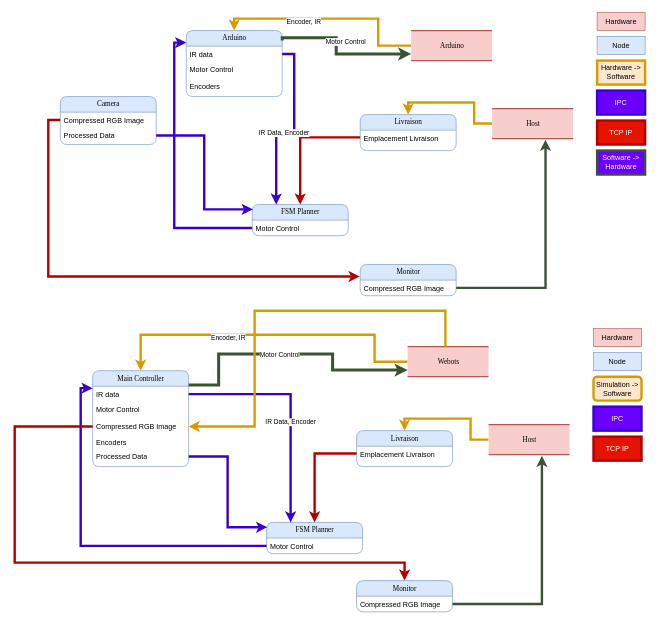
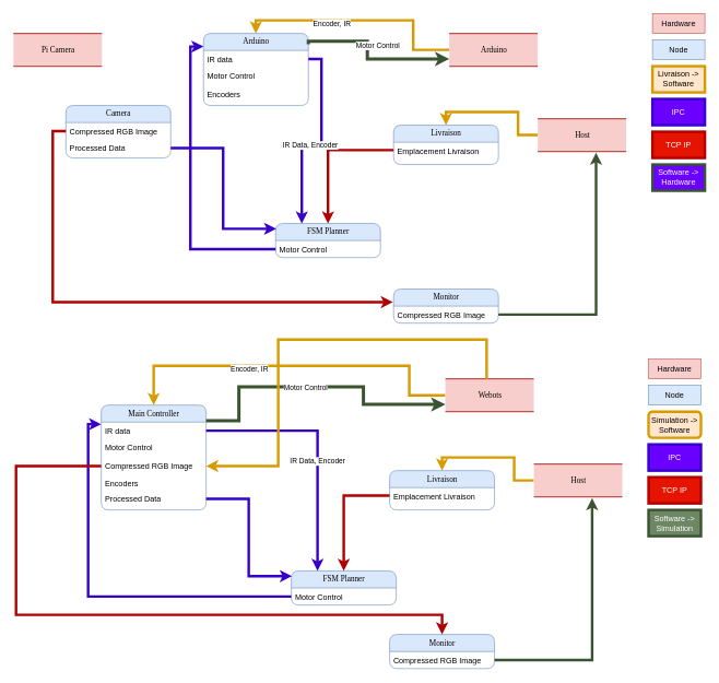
  <mxCell id="0" />
  <mxCell id="1" parent="0" />
  <mxCell id="2" value="Camera" style="swimlane;html=1;fontStyle=0;childLayout=stackLayout;horizontal=1;startSize=26;fillColor=#dae8fc;horizontalStack=0;resizeParent=1;resizeLast=0;collapsible=1;marginBottom=0;swimlaneFillColor=#ffffff;align=center;rounded=1;shadow=0;comic=0;labelBackgroundColor=none;strokeWidth=1;fontFamily=Verdana;fontSize=12;strokeColor=#6c8ebf;" parent="1" vertex="1"><mxGeometry x="100" y="160" width="160" height="80" as="geometry" /></mxCell>
  <mxCell id="3" value="Compressed RGB Image" style="text;html=1;strokeColor=none;fillColor=none;spacingLeft=4;spacingRight=4;whiteSpace=wrap;overflow=hidden;rotatable=0;points=[[0,0.5],[1,0.5]];portConstraint=eastwest;" parent="2" vertex="1"><mxGeometry y="26" width="160" height="26" as="geometry" /></mxCell>
  <mxCell id="4" value="Processed Data" style="text;html=1;strokeColor=none;fillColor=none;spacingLeft=4;spacingRight=4;whiteSpace=wrap;overflow=hidden;rotatable=0;points=[[0,0.5],[1,0.5]];portConstraint=eastwest;" parent="2" vertex="1"><mxGeometry y="52" width="160" height="26" as="geometry" /></mxCell>
  <mxCell id="5" value="Arduino" style="swimlane;html=1;fontStyle=0;childLayout=stackLayout;horizontal=1;startSize=26;fillColor=#dae8fc;horizontalStack=0;resizeParent=1;resizeLast=0;collapsible=1;marginBottom=0;swimlaneFillColor=#ffffff;align=center;rounded=1;shadow=0;comic=0;labelBackgroundColor=none;strokeWidth=1;fontFamily=Verdana;fontSize=12;strokeColor=#6c8ebf;" parent="1" vertex="1"><mxGeometry x="310" y="50" width="160" height="110" as="geometry" /></mxCell>
  <mxCell id="6" value="IR data" style="text;html=1;strokeColor=none;fillColor=none;spacingLeft=4;spacingRight=4;whiteSpace=wrap;overflow=hidden;rotatable=0;points=[[0,0.5],[1,0.5]];portConstraint=eastwest;" parent="5" vertex="1"><mxGeometry y="26" width="160" height="26" as="geometry" /></mxCell>
  <mxCell id="7" value="Motor Control" style="text;html=1;strokeColor=none;fillColor=none;spacingLeft=4;spacingRight=4;whiteSpace=wrap;overflow=hidden;rotatable=0;points=[[0,0.5],[1,0.5]];portConstraint=eastwest;" parent="5" vertex="1"><mxGeometry y="52" width="160" height="28" as="geometry" /></mxCell>
  <mxCell id="8" value="Encoders" style="text;html=1;strokeColor=none;fillColor=none;spacingLeft=4;spacingRight=4;whiteSpace=wrap;overflow=hidden;rotatable=0;points=[[0,0.5],[1,0.5]];portConstraint=eastwest;" parent="5" vertex="1"><mxGeometry y="80" width="160" height="30" as="geometry" /></mxCell>
+ <mxCell id="9" value="Pi Camera" style="html=1;rounded=0;shadow=0;comic=0;labelBackgroundColor=none;strokeWidth=2;fontFamily=Verdana;fontSize=12;align=center;shape=mxgraph.ios7ui.horLines;fillColor=#f8cecc;strokeColor=#b85450;" parent="1" vertex="1"><mxGeometry x="20" y="50" width="135" height="50" as="geometry" /></mxCell>
  <mxCell id="10" style="edgeStyle=orthogonalEdgeStyle;rounded=0;orthogonalLoop=1;jettySize=auto;html=1;entryX=0.5;entryY=0;entryDx=0;entryDy=0;fillColor=#ffe6cc;strokeColor=#d79b00;strokeWidth=4;" parent="1" source="12" target="5" edge="1"><mxGeometry relative="1" as="geometry"><Array as="points"><mxPoint x="630" y="75" /><mxPoint x="630" y="30" /><mxPoint x="390" y="30" /></Array></mxGeometry></mxCell>
  <mxCell id="11" value="Encoder, IR" style="edgeLabel;html=1;align=center;verticalAlign=middle;resizable=0;points=[];" parent="10" vertex="1" connectable="0"><mxGeometry x="0.257" y="4" relative="1" as="geometry"><mxPoint x="1" as="offset" /></mxGeometry></mxCell>
  <mxCell id="12" value="Arduino" style="html=1;rounded=0;shadow=0;comic=0;labelBackgroundColor=none;strokeWidth=2;fontFamily=Verdana;fontSize=12;align=center;shape=mxgraph.ios7ui.horLines;fillColor=#f8cecc;strokeColor=#b85450;" parent="1" vertex="1"><mxGeometry x="685" y="50" width="135" height="50" as="geometry" /></mxCell>
  <mxCell id="13" style="edgeStyle=orthogonalEdgeStyle;rounded=0;orthogonalLoop=1;jettySize=auto;html=1;entryX=0;entryY=0.78;entryDx=0;entryDy=0;entryPerimeter=0;fillColor=#6d8764;strokeColor=#3A5431;strokeWidth=5;exitX=1;exitY=0.15;exitDx=0;exitDy=0;exitPerimeter=0;" parent="1" source="5" target="12" edge="1"><mxGeometry relative="1" as="geometry"><Array as="points"><mxPoint x="560" y="62" /><mxPoint x="560" y="89" /></Array></mxGeometry></mxCell>
  <mxCell id="14" value="Motor Control" style="edgeLabel;html=1;align=center;verticalAlign=middle;resizable=0;points=[];" parent="13" vertex="1" connectable="0"><mxGeometry x="-0.165" y="-3" relative="1" as="geometry"><mxPoint x="18" y="-2" as="offset" /></mxGeometry></mxCell>
  <mxCell id="15" style="edgeStyle=orthogonalEdgeStyle;rounded=0;orthogonalLoop=1;jettySize=auto;html=1;entryX=0.5;entryY=0;entryDx=0;entryDy=0;fillColor=#ffe6cc;strokeColor=#d79b00;strokeWidth=4;" parent="1" source="16" target="19" edge="1"><mxGeometry relative="1" as="geometry" /></mxCell>
  <mxCell id="16" value="Host" style="html=1;rounded=0;shadow=0;comic=0;labelBackgroundColor=none;strokeWidth=2;fontFamily=Verdana;fontSize=12;align=center;shape=mxgraph.ios7ui.horLines;fillColor=#f8cecc;strokeColor=#b85450;" parent="1" vertex="1"><mxGeometry x="820" y="180" width="135" height="50" as="geometry" /></mxCell>
  <mxCell id="17" value="FSM Planner" style="swimlane;html=1;fontStyle=0;childLayout=stackLayout;horizontal=1;startSize=26;fillColor=#dae8fc;horizontalStack=0;resizeParent=1;resizeLast=0;collapsible=1;marginBottom=0;swimlaneFillColor=#ffffff;align=center;rounded=1;shadow=0;comic=0;labelBackgroundColor=none;strokeWidth=1;fontFamily=Verdana;fontSize=12;strokeColor=#6c8ebf;" parent="1" vertex="1"><mxGeometry x="420" y="340" width="160" height="52" as="geometry" /></mxCell>
  <mxCell id="18" value="Motor Control" style="text;html=1;strokeColor=none;fillColor=none;spacingLeft=4;spacingRight=4;whiteSpace=wrap;overflow=hidden;rotatable=0;points=[[0,0.5],[1,0.5]];portConstraint=eastwest;" parent="17" vertex="1"><mxGeometry y="26" width="160" height="26" as="geometry" /></mxCell>
  <mxCell id="19" value="Livraison" style="swimlane;html=1;fontStyle=0;childLayout=stackLayout;horizontal=1;startSize=26;fillColor=#dae8fc;horizontalStack=0;resizeParent=1;resizeLast=0;collapsible=1;marginBottom=0;swimlaneFillColor=#ffffff;align=center;rounded=1;shadow=0;comic=0;labelBackgroundColor=none;strokeWidth=1;fontFamily=Verdana;fontSize=12;strokeColor=#6c8ebf;" parent="1" vertex="1"><mxGeometry x="600" y="190" width="160" height="60" as="geometry" /></mxCell>
  <mxCell id="20" value="Emplacement Livraison" style="text;html=1;strokeColor=none;fillColor=none;spacingLeft=4;spacingRight=4;whiteSpace=wrap;overflow=hidden;rotatable=0;points=[[0,0.5],[1,0.5]];portConstraint=eastwest;" parent="19" vertex="1"><mxGeometry y="26" width="160" height="24" as="geometry" /></mxCell>
  <mxCell id="21" style="edgeStyle=orthogonalEdgeStyle;rounded=0;orthogonalLoop=1;jettySize=auto;html=1;fillColor=#e51400;strokeColor=#B20000;endSize=6;strokeWidth=4;" parent="1" source="20" target="17" edge="1"><mxGeometry relative="1" as="geometry" /></mxCell>
  <mxCell id="22" style="edgeStyle=orthogonalEdgeStyle;rounded=0;orthogonalLoop=1;jettySize=auto;html=1;entryX=0.006;entryY=0.155;entryDx=0;entryDy=0;entryPerimeter=0;fillColor=#6a00ff;strokeColor=#3700CC;strokeWidth=4;" parent="1" source="4" target="17" edge="1"><mxGeometry relative="1" as="geometry" /></mxCell>
  <mxCell id="23" style="edgeStyle=orthogonalEdgeStyle;rounded=0;orthogonalLoop=1;jettySize=auto;html=1;entryX=0.25;entryY=0;entryDx=0;entryDy=0;fillColor=#6a00ff;strokeColor=#3700CC;strokeWidth=4;" parent="1" source="6" target="17" edge="1"><mxGeometry relative="1" as="geometry" /></mxCell>
  <mxCell id="24" value="IR Data, Encoder" style="edgeLabel;html=1;align=center;verticalAlign=middle;resizable=0;points=[];" parent="23" vertex="1" connectable="0"><mxGeometry x="0.127" y="-1" relative="1" as="geometry"><mxPoint as="offset" /></mxGeometry></mxCell>
  <mxCell id="25" style="edgeStyle=orthogonalEdgeStyle;rounded=0;orthogonalLoop=1;jettySize=auto;html=1;entryX=0;entryY=0.182;entryDx=0;entryDy=0;fillColor=#6a00ff;strokeColor=#3700CC;strokeWidth=4;entryPerimeter=0;" parent="1" source="18" target="5" edge="1"><mxGeometry relative="1" as="geometry"><mxPoint x="350" y="460" as="targetPoint" /></mxGeometry></mxCell>
  <mxCell id="26" style="edgeStyle=orthogonalEdgeStyle;rounded=0;orthogonalLoop=1;jettySize=auto;html=1;entryX=1;entryY=0.25;entryDx=0;entryDy=0;fillColor=#e51400;strokeColor=#B20000;endSize=6;strokeWidth=4;" parent="1" edge="1"><mxGeometry relative="1" as="geometry"><mxPoint x="617.5" y="418" as="sourcePoint" /></mxGeometry></mxCell>
  <mxCell id="27" value="Hardware" style="whiteSpace=wrap;html=1;fillColor=#f8cecc;strokeColor=#b85450;" parent="1" vertex="1"><mxGeometry x="995" y="20" width="80" height="30" as="geometry" /></mxCell>
  <mxCell id="28" value="Node" style="whiteSpace=wrap;html=1;fillColor=#dae8fc;strokeColor=#6c8ebf;" parent="1" vertex="1"><mxGeometry x="995" y="60" width="80" height="30" as="geometry" /></mxCell>
- <mxCell id="29" value="Hardware -&amp;gt; Software" style="whiteSpace=wrap;html=1;fillColor=#ffe6cc;strokeColor=#d79b00;strokeWidth=4;" parent="1" vertex="1"><mxGeometry x="995" y="100" width="80" height="40" as="geometry" /></mxCell>
+ <mxCell id="29" value="Livraison -&amp;gt; Software" style="whiteSpace=wrap;html=1;fillColor=#ffe6cc;strokeColor=#d79b00;strokeWidth=4;" parent="1" vertex="1"><mxGeometry x="995" y="100" width="80" height="40" as="geometry" /></mxCell>
  <mxCell id="30" value="IPC" style="whiteSpace=wrap;html=1;fillColor=#6a00ff;strokeColor=#3700CC;strokeWidth=4;fontColor=#ffffff;" parent="1" vertex="1"><mxGeometry x="995" y="150" width="80" height="40" as="geometry" /></mxCell>
  <mxCell id="31" value="TCP IP" style="whiteSpace=wrap;html=1;fillColor=#e51400;strokeColor=#B20000;strokeWidth=4;fontColor=#ffffff;" parent="1" vertex="1"><mxGeometry x="995" y="200" width="80" height="40" as="geometry" /></mxCell>
  <mxCell id="32" value="Software -&amp;gt; Hardware" style="whiteSpace=wrap;html=1;fillColor=#6a00ff;strokeColor=#3A5431;strokeWidth=4;fontColor=#ffffff;" parent="1" vertex="1"><mxGeometry x="995" y="250" width="80" height="40" as="geometry" /></mxCell>
  <mxCell id="33" value="Monitor" style="swimlane;html=1;fontStyle=0;childLayout=stackLayout;horizontal=1;startSize=26;fillColor=#dae8fc;horizontalStack=0;resizeParent=1;resizeLast=0;collapsible=1;marginBottom=0;swimlaneFillColor=#ffffff;align=center;rounded=1;shadow=0;comic=0;labelBackgroundColor=none;strokeWidth=1;fontFamily=Verdana;fontSize=12;strokeColor=#6c8ebf;" vertex="1" parent="1"><mxGeometry x="600" y="440" width="160" height="52" as="geometry" /></mxCell>
  <mxCell id="34" value="Compressed RGB Image" style="text;html=1;strokeColor=none;fillColor=none;spacingLeft=4;spacingRight=4;whiteSpace=wrap;overflow=hidden;rotatable=0;points=[[0,0.5],[1,0.5]];portConstraint=eastwest;" vertex="1" parent="33"><mxGeometry y="26" width="160" height="26" as="geometry" /></mxCell>
  <mxCell id="35" style="edgeStyle=orthogonalEdgeStyle;rounded=0;orthogonalLoop=1;jettySize=auto;html=1;entryX=0.659;entryY=1.04;entryDx=0;entryDy=0;fillColor=#6d8764;strokeColor=#3A5431;strokeWidth=4;exitX=1;exitY=0.75;exitDx=0;exitDy=0;entryPerimeter=0;" edge="1" parent="1" source="33" target="16"><mxGeometry relative="1" as="geometry"><mxPoint x="830" y="215" as="sourcePoint" /><mxPoint x="690" y="200" as="targetPoint" /></mxGeometry></mxCell>
  <mxCell id="36" style="edgeStyle=orthogonalEdgeStyle;rounded=0;orthogonalLoop=1;jettySize=auto;html=1;fillColor=#e51400;strokeColor=#B20000;endSize=6;strokeWidth=4;exitX=0;exitY=0.5;exitDx=0;exitDy=0;entryX=-0.006;entryY=0.385;entryDx=0;entryDy=0;entryPerimeter=0;" edge="1" parent="1" source="3" target="33"><mxGeometry relative="1" as="geometry"><mxPoint x="610" y="238" as="sourcePoint" /><mxPoint x="510" y="330" as="targetPoint" /></mxGeometry></mxCell>
  <mxCell id="37" value="Main Controller" style="swimlane;html=1;fontStyle=0;childLayout=stackLayout;horizontal=1;startSize=26;fillColor=#dae8fc;horizontalStack=0;resizeParent=1;resizeLast=0;collapsible=1;marginBottom=0;swimlaneFillColor=#ffffff;align=center;rounded=1;shadow=0;comic=0;labelBackgroundColor=none;strokeWidth=1;fontFamily=Verdana;fontSize=12;strokeColor=#6c8ebf;" vertex="1" parent="1"><mxGeometry x="154" y="617" width="160" height="160" as="geometry" /></mxCell>
  <mxCell id="38" value="IR data" style="text;html=1;strokeColor=none;fillColor=none;spacingLeft=4;spacingRight=4;whiteSpace=wrap;overflow=hidden;rotatable=0;points=[[0,0.5],[1,0.5]];portConstraint=eastwest;" vertex="1" parent="37"><mxGeometry y="26" width="160" height="26" as="geometry" /></mxCell>
  <mxCell id="39" value="Motor Control" style="text;html=1;strokeColor=none;fillColor=none;spacingLeft=4;spacingRight=4;whiteSpace=wrap;overflow=hidden;rotatable=0;points=[[0,0.5],[1,0.5]];portConstraint=eastwest;" vertex="1" parent="37"><mxGeometry y="52" width="160" height="28" as="geometry" /></mxCell>
  <mxCell id="40" value="Compressed RGB Image" style="text;html=1;strokeColor=none;fillColor=none;spacingLeft=4;spacingRight=4;whiteSpace=wrap;overflow=hidden;rotatable=0;points=[[0,0.5],[1,0.5]];portConstraint=eastwest;" vertex="1" parent="37"><mxGeometry y="80" width="160" height="26" as="geometry" /></mxCell>
  <mxCell id="41" value="Encoders" style="text;html=1;strokeColor=none;fillColor=none;spacingLeft=4;spacingRight=4;whiteSpace=wrap;overflow=hidden;rotatable=0;points=[[0,0.5],[1,0.5]];portConstraint=eastwest;" vertex="1" parent="37"><mxGeometry y="106" width="160" height="24" as="geometry" /></mxCell>
  <mxCell id="42" value="Processed Data" style="text;html=1;strokeColor=none;fillColor=none;spacingLeft=4;spacingRight=4;whiteSpace=wrap;overflow=hidden;rotatable=0;points=[[0,0.5],[1,0.5]];portConstraint=eastwest;" vertex="1" parent="37"><mxGeometry y="130" width="160" height="26" as="geometry" /></mxCell>
  <mxCell id="43" style="edgeStyle=orthogonalEdgeStyle;rounded=0;orthogonalLoop=1;jettySize=auto;html=1;entryX=0.5;entryY=0;entryDx=0;entryDy=0;fillColor=#ffe6cc;strokeColor=#d79b00;strokeWidth=4;" edge="1" parent="1" source="45" target="37"><mxGeometry relative="1" as="geometry"><Array as="points"><mxPoint x="624" y="602" /><mxPoint x="624" y="557" /><mxPoint x="234" y="557" /></Array></mxGeometry></mxCell>
  <mxCell id="44" value="Encoder, IR" style="edgeLabel;html=1;align=center;verticalAlign=middle;resizable=0;points=[];" vertex="1" connectable="0" parent="43"><mxGeometry x="0.257" y="4" relative="1" as="geometry"><mxPoint x="1" as="offset" /></mxGeometry></mxCell>
  <mxCell id="45" value="Webots" style="html=1;rounded=0;shadow=0;comic=0;labelBackgroundColor=none;strokeWidth=2;fontFamily=Verdana;fontSize=12;align=center;shape=mxgraph.ios7ui.horLines;fillColor=#f8cecc;strokeColor=#b85450;" vertex="1" parent="1"><mxGeometry x="679" y="577" width="135" height="50" as="geometry" /></mxCell>
  <mxCell id="46" style="edgeStyle=orthogonalEdgeStyle;rounded=0;orthogonalLoop=1;jettySize=auto;html=1;entryX=0;entryY=0.78;entryDx=0;entryDy=0;entryPerimeter=0;fillColor=#6d8764;strokeColor=#3A5431;strokeWidth=5;exitX=1;exitY=0.15;exitDx=0;exitDy=0;exitPerimeter=0;" edge="1" parent="1" source="37" target="45"><mxGeometry relative="1" as="geometry"><Array as="points"><mxPoint x="364" y="641" /><mxPoint x="364" y="589" /><mxPoint x="554" y="589" /><mxPoint x="554" y="616" /></Array></mxGeometry></mxCell>
  <mxCell id="47" value="Motor Control" style="edgeLabel;html=1;align=center;verticalAlign=middle;resizable=0;points=[];" vertex="1" connectable="0" parent="46"><mxGeometry x="-0.165" y="-3" relative="1" as="geometry"><mxPoint x="18" y="-2" as="offset" /></mxGeometry></mxCell>
  <mxCell id="48" style="edgeStyle=orthogonalEdgeStyle;rounded=0;orthogonalLoop=1;jettySize=auto;html=1;entryX=0.5;entryY=0;entryDx=0;entryDy=0;fillColor=#ffe6cc;strokeColor=#d79b00;strokeWidth=4;" edge="1" parent="1" source="49" target="52"><mxGeometry relative="1" as="geometry" /></mxCell>
  <mxCell id="49" value="Host" style="html=1;rounded=0;shadow=0;comic=0;labelBackgroundColor=none;strokeWidth=2;fontFamily=Verdana;fontSize=12;align=center;shape=mxgraph.ios7ui.horLines;fillColor=#f8cecc;strokeColor=#b85450;" vertex="1" parent="1"><mxGeometry x="814" y="707" width="135" height="50" as="geometry" /></mxCell>
  <mxCell id="50" value="FSM Planner" style="swimlane;html=1;fontStyle=0;childLayout=stackLayout;horizontal=1;startSize=26;fillColor=#dae8fc;horizontalStack=0;resizeParent=1;resizeLast=0;collapsible=1;marginBottom=0;swimlaneFillColor=#ffffff;align=center;rounded=1;shadow=0;comic=0;labelBackgroundColor=none;strokeWidth=1;fontFamily=Verdana;fontSize=12;strokeColor=#6c8ebf;" vertex="1" parent="1"><mxGeometry x="444" y="870" width="160" height="52" as="geometry" /></mxCell>
  <mxCell id="51" value="Motor Control" style="text;html=1;strokeColor=none;fillColor=none;spacingLeft=4;spacingRight=4;whiteSpace=wrap;overflow=hidden;rotatable=0;points=[[0,0.5],[1,0.5]];portConstraint=eastwest;" vertex="1" parent="50"><mxGeometry y="26" width="160" height="26" as="geometry" /></mxCell>
  <mxCell id="52" value="Livraison" style="swimlane;html=1;fontStyle=0;childLayout=stackLayout;horizontal=1;startSize=26;fillColor=#dae8fc;horizontalStack=0;resizeParent=1;resizeLast=0;collapsible=1;marginBottom=0;swimlaneFillColor=#ffffff;align=center;rounded=1;shadow=0;comic=0;labelBackgroundColor=none;strokeWidth=1;fontFamily=Verdana;fontSize=12;strokeColor=#6c8ebf;" vertex="1" parent="1"><mxGeometry x="594" y="717" width="160" height="60" as="geometry" /></mxCell>
  <mxCell id="53" value="Emplacement Livraison" style="text;html=1;strokeColor=none;fillColor=none;spacingLeft=4;spacingRight=4;whiteSpace=wrap;overflow=hidden;rotatable=0;points=[[0,0.5],[1,0.5]];portConstraint=eastwest;" vertex="1" parent="52"><mxGeometry y="26" width="160" height="24" as="geometry" /></mxCell>
  <mxCell id="54" style="edgeStyle=orthogonalEdgeStyle;rounded=0;orthogonalLoop=1;jettySize=auto;html=1;fillColor=#e51400;strokeColor=#B20000;endSize=6;strokeWidth=4;" edge="1" parent="1" source="53" target="50"><mxGeometry relative="1" as="geometry" /></mxCell>
  <mxCell id="55" style="edgeStyle=orthogonalEdgeStyle;rounded=0;orthogonalLoop=1;jettySize=auto;html=1;entryX=0.006;entryY=0.155;entryDx=0;entryDy=0;entryPerimeter=0;fillColor=#6a00ff;strokeColor=#3700CC;strokeWidth=4;" edge="1" parent="1" source="42" target="50"><mxGeometry relative="1" as="geometry" /></mxCell>
  <mxCell id="56" style="edgeStyle=orthogonalEdgeStyle;rounded=0;orthogonalLoop=1;jettySize=auto;html=1;entryX=0.25;entryY=0;entryDx=0;entryDy=0;fillColor=#6a00ff;strokeColor=#3700CC;strokeWidth=4;" edge="1" parent="1" source="38" target="50"><mxGeometry relative="1" as="geometry" /></mxCell>
  <mxCell id="57" value="IR Data, Encoder" style="edgeLabel;html=1;align=center;verticalAlign=middle;resizable=0;points=[];" vertex="1" connectable="0" parent="56"><mxGeometry x="0.127" y="-1" relative="1" as="geometry"><mxPoint as="offset" /></mxGeometry></mxCell>
  <mxCell id="58" style="edgeStyle=orthogonalEdgeStyle;rounded=0;orthogonalLoop=1;jettySize=auto;html=1;entryX=0;entryY=0.182;entryDx=0;entryDy=0;fillColor=#6a00ff;strokeColor=#3700CC;strokeWidth=4;entryPerimeter=0;" edge="1" parent="1" source="51" target="37"><mxGeometry relative="1" as="geometry"><mxPoint x="344" y="987" as="targetPoint" /></mxGeometry></mxCell>
  <mxCell id="59" value="Hardware" style="whiteSpace=wrap;html=1;fillColor=#f8cecc;strokeColor=#b85450;" vertex="1" parent="1"><mxGeometry x="989" y="547" width="80" height="30" as="geometry" /></mxCell>
  <mxCell id="60" value="Node" style="whiteSpace=wrap;html=1;fillColor=#dae8fc;strokeColor=#6c8ebf;" vertex="1" parent="1"><mxGeometry x="989" y="587" width="80" height="30" as="geometry" /></mxCell>
  <mxCell id="61" value="Simulation -&amp;gt; Software" style="whiteSpace=wrap;html=1;fillColor=#ffe6cc;strokeColor=#d79b00;strokeWidth=4;rounded=1;" vertex="1" parent="1"><mxGeometry x="989" y="627" width="80" height="40" as="geometry" /></mxCell>
  <mxCell id="62" value="IPC" style="whiteSpace=wrap;html=1;fillColor=#6a00ff;strokeColor=#3700CC;strokeWidth=4;fontColor=#ffffff;" vertex="1" parent="1"><mxGeometry x="989" y="677" width="80" height="40" as="geometry" /></mxCell>
  <mxCell id="63" value="TCP IP" style="whiteSpace=wrap;html=1;fillColor=#e51400;strokeColor=#B20000;strokeWidth=4;fontColor=#ffffff;" vertex="1" parent="1"><mxGeometry x="989" y="727" width="80" height="40" as="geometry" /></mxCell>
+ <mxCell id="64" value="Software -&amp;gt; Simulation" style="whiteSpace=wrap;html=1;fillColor=#6d8764;strokeColor=#3A5431;strokeWidth=4;fontColor=#ffffff;" vertex="1" parent="1"><mxGeometry x="989" y="777" width="80" height="40" as="geometry" /></mxCell>
  <mxCell id="65" value="Monitor" style="swimlane;html=1;fontStyle=0;childLayout=stackLayout;horizontal=1;startSize=26;fillColor=#dae8fc;horizontalStack=0;resizeParent=1;resizeLast=0;collapsible=1;marginBottom=0;swimlaneFillColor=#ffffff;align=center;rounded=1;shadow=0;comic=0;labelBackgroundColor=none;strokeWidth=1;fontFamily=Verdana;fontSize=12;strokeColor=#6c8ebf;" vertex="1" parent="1"><mxGeometry x="594" y="967" width="160" height="52" as="geometry" /></mxCell>
  <mxCell id="66" value="Compressed RGB Image" style="text;html=1;strokeColor=none;fillColor=none;spacingLeft=4;spacingRight=4;whiteSpace=wrap;overflow=hidden;rotatable=0;points=[[0,0.5],[1,0.5]];portConstraint=eastwest;" vertex="1" parent="65"><mxGeometry y="26" width="160" height="26" as="geometry" /></mxCell>
  <mxCell id="67" style="edgeStyle=orthogonalEdgeStyle;rounded=0;orthogonalLoop=1;jettySize=auto;html=1;entryX=0.659;entryY=1.04;entryDx=0;entryDy=0;fillColor=#6d8764;strokeColor=#3A5431;strokeWidth=4;exitX=1;exitY=0.75;exitDx=0;exitDy=0;entryPerimeter=0;" edge="1" parent="1" source="65" target="49"><mxGeometry relative="1" as="geometry"><mxPoint x="824" y="742" as="sourcePoint" /><mxPoint x="684" y="727" as="targetPoint" /></mxGeometry></mxCell>
  <mxCell id="68" style="edgeStyle=orthogonalEdgeStyle;rounded=0;orthogonalLoop=1;jettySize=auto;html=1;fillColor=#e51400;strokeColor=#B20000;endSize=6;strokeWidth=4;exitX=0;exitY=0.5;exitDx=0;exitDy=0;entryX=0.5;entryY=0;entryDx=0;entryDy=0;" edge="1" parent="1" source="40" target="65"><mxGeometry relative="1" as="geometry"><mxPoint x="604" y="765" as="sourcePoint" /><mxPoint x="504" y="857" as="targetPoint" /><Array as="points"><mxPoint x="24" y="710" /><mxPoint x="24" y="937" /><mxPoint x="674" y="937" /></Array></mxGeometry></mxCell>
  <mxCell id="69" style="edgeStyle=orthogonalEdgeStyle;rounded=0;orthogonalLoop=1;jettySize=auto;html=1;entryX=1;entryY=0.5;entryDx=0;entryDy=0;fillColor=#ffe6cc;strokeColor=#d79b00;strokeWidth=4;exitX=0.467;exitY=0;exitDx=0;exitDy=0;exitPerimeter=0;" edge="1" parent="1" source="45" target="40"><mxGeometry relative="1" as="geometry"><Array as="points"><mxPoint x="742" y="517" /><mxPoint x="424" y="517" /><mxPoint x="424" y="710" /></Array><mxPoint x="689" y="612" as="sourcePoint" /><mxPoint x="244" y="627" as="targetPoint" /></mxGeometry></mxCell>
